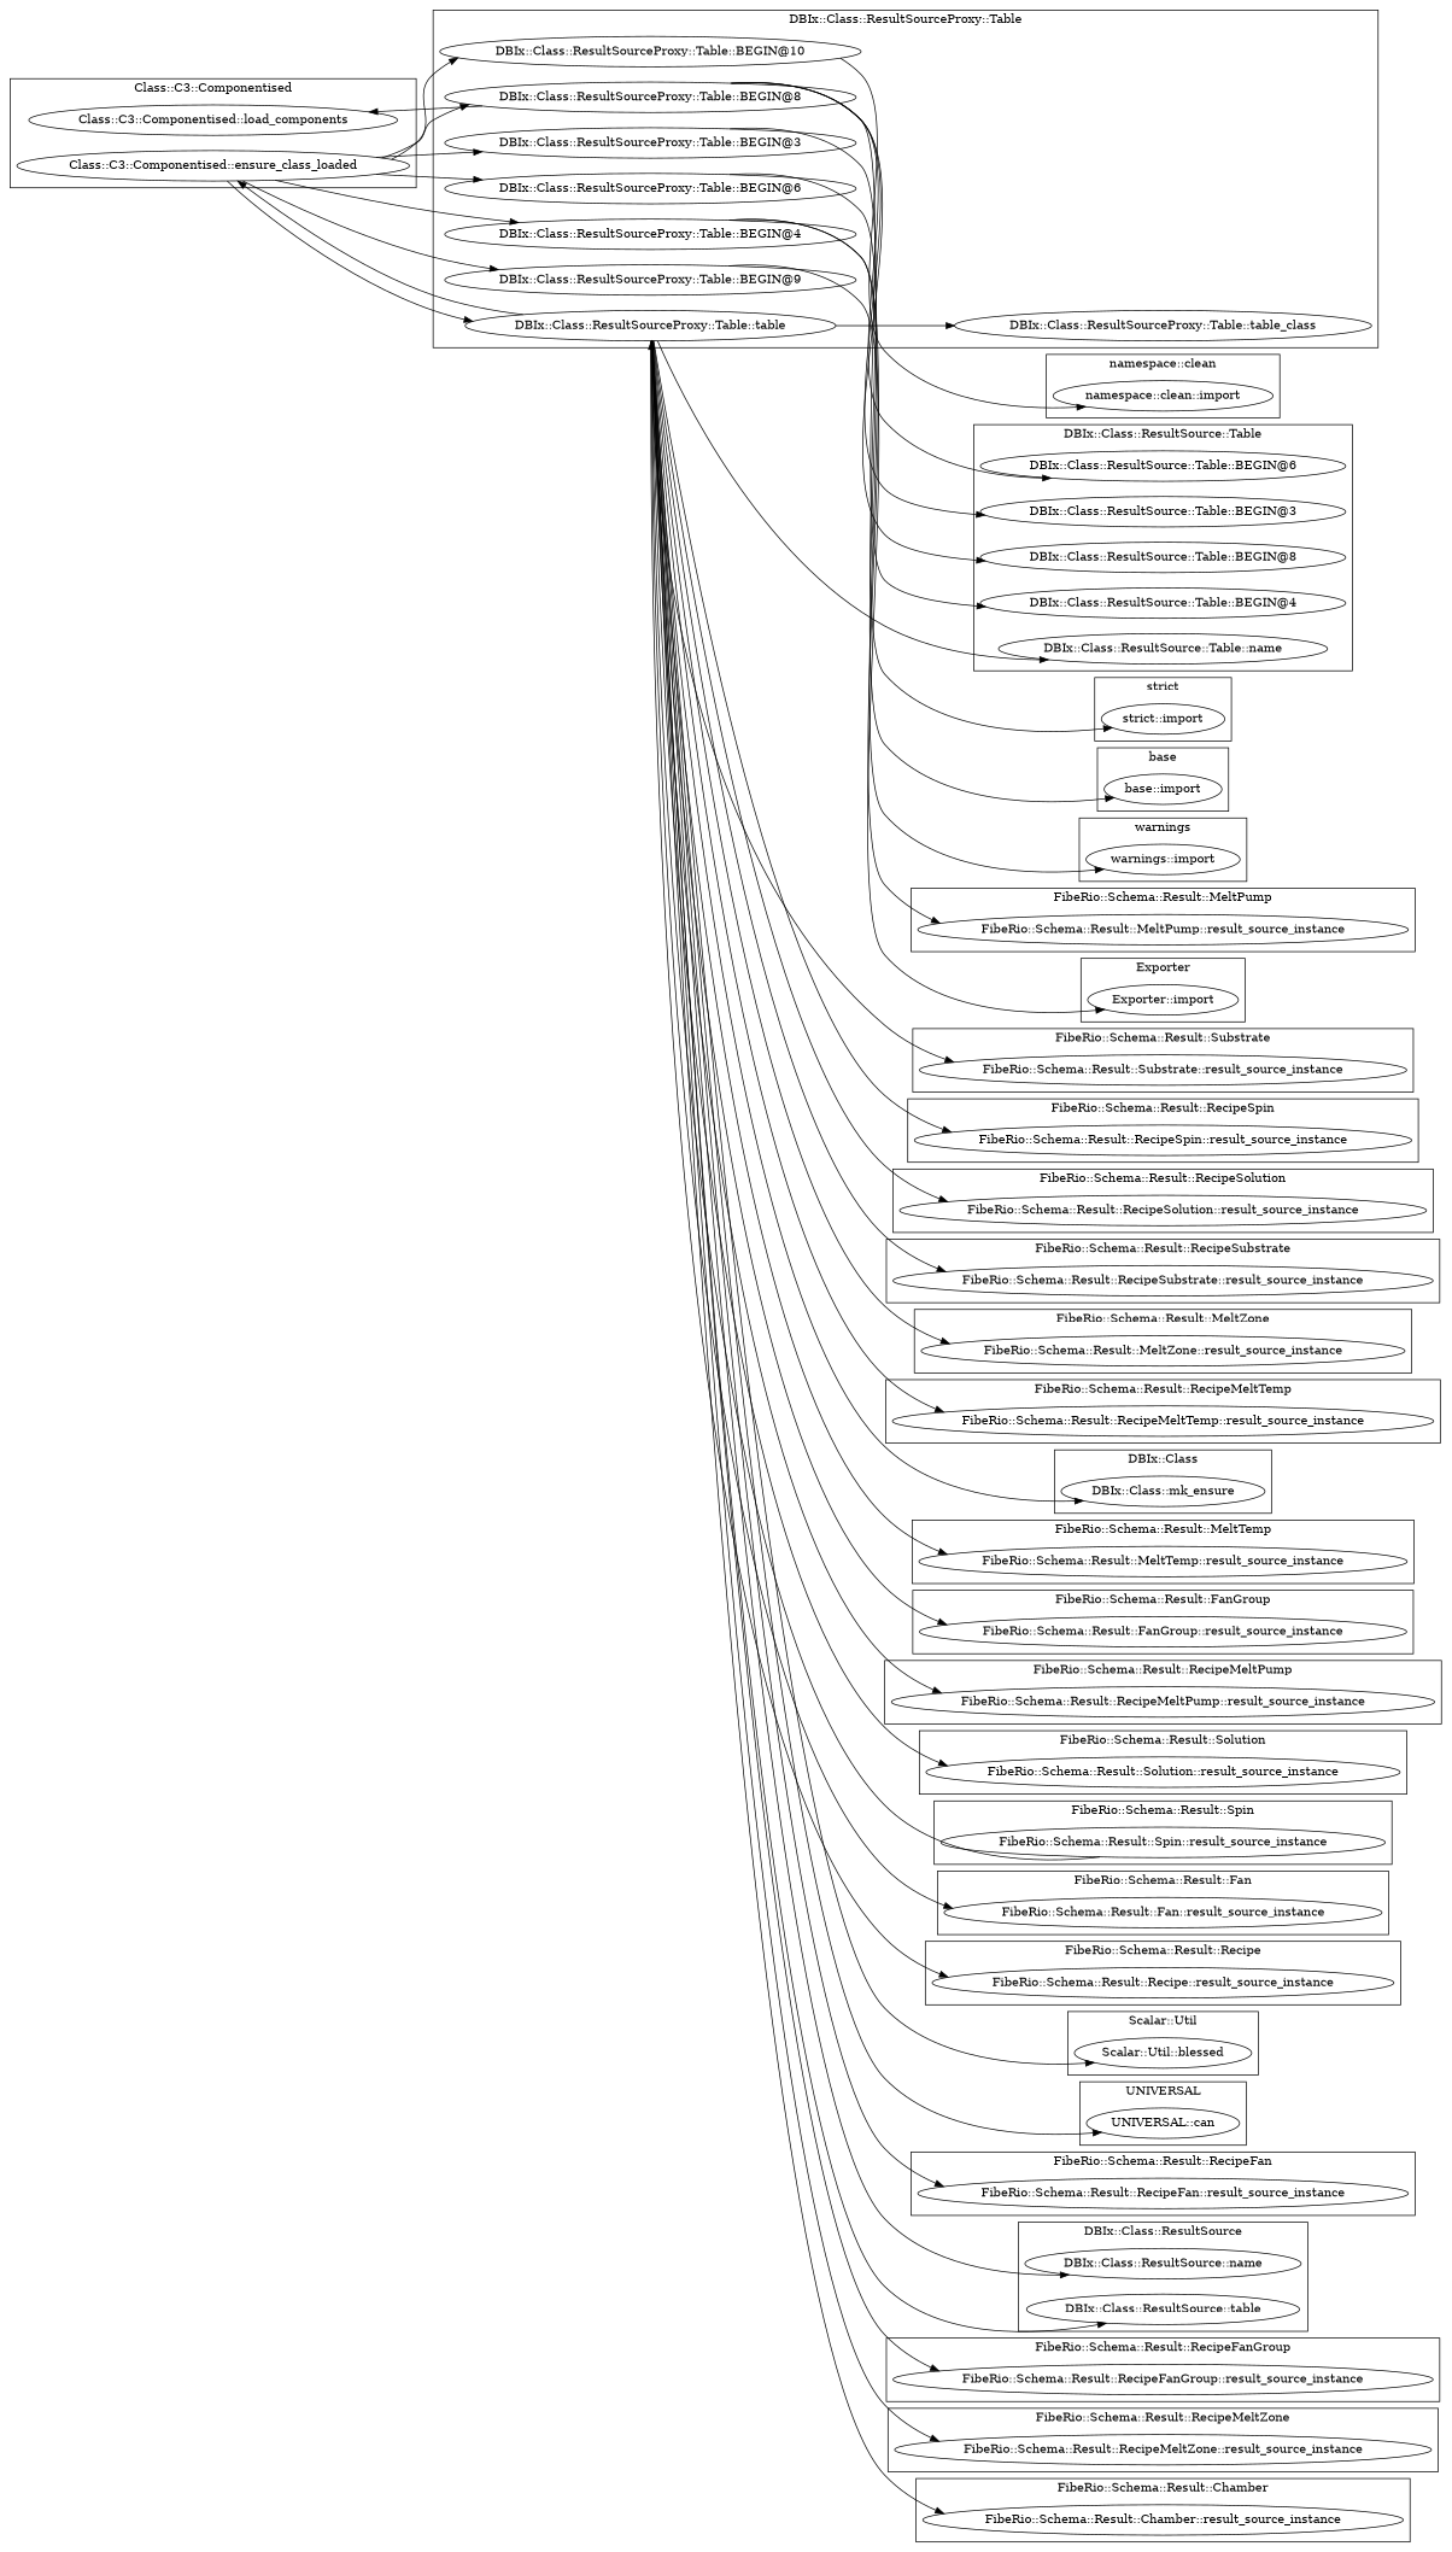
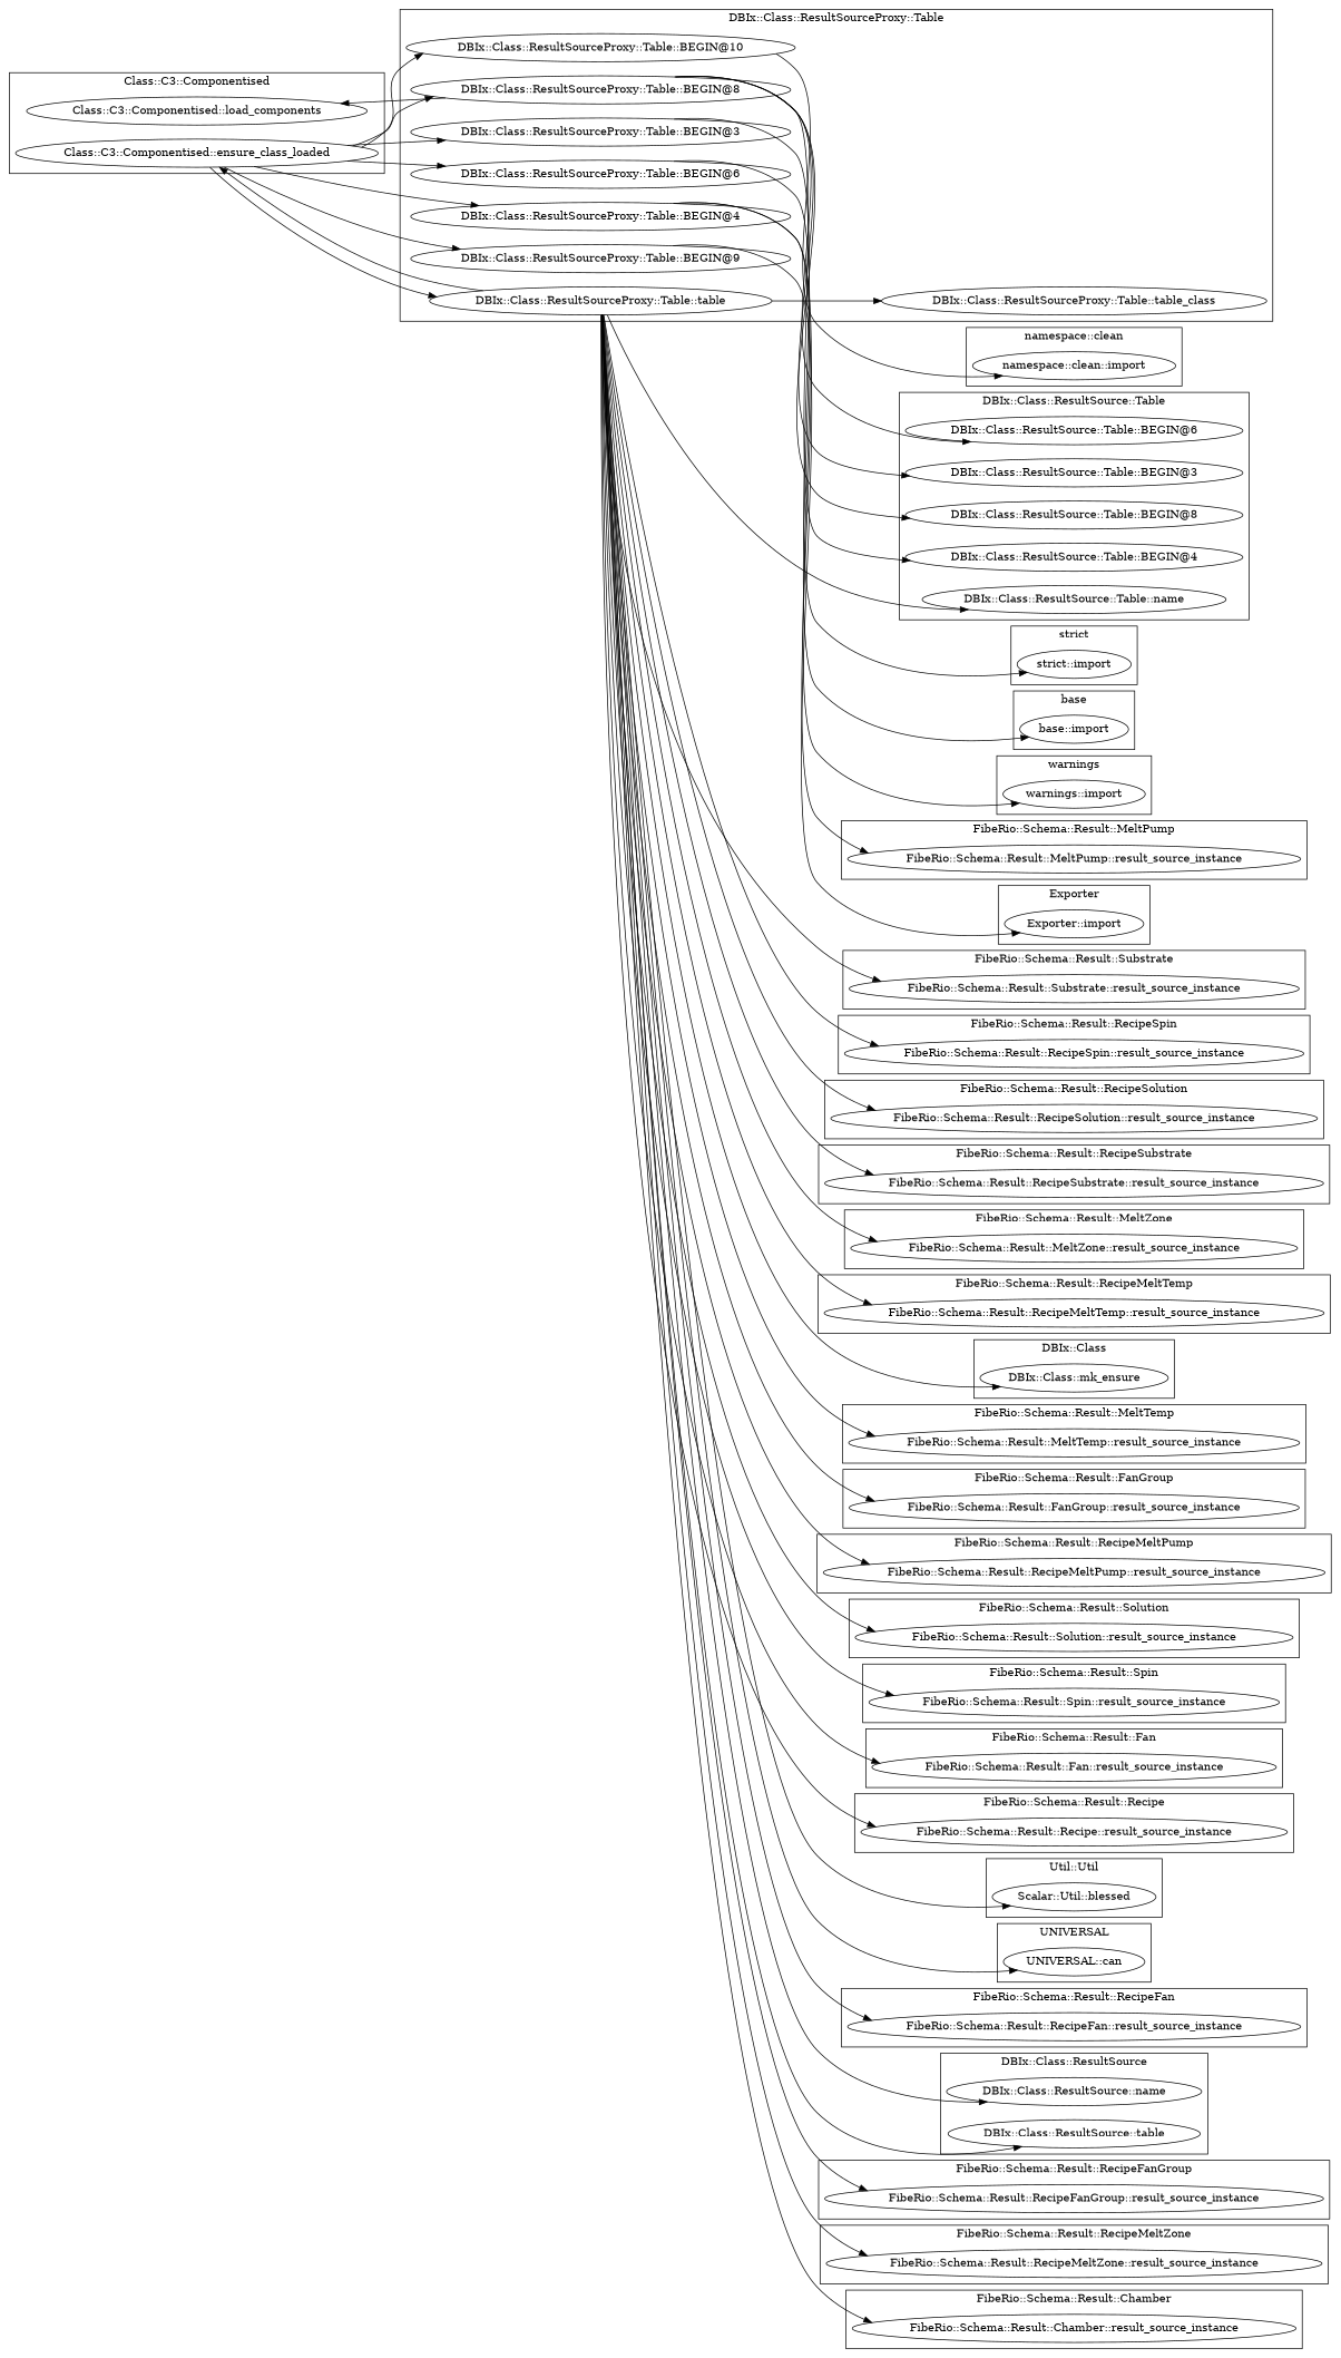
  digraph {
    rankdir=LR
    "DBIx::Class::ResultSourceProxy::Table::table_class"
    "DBIx::Class::ResultSourceProxy::Table::BEGIN@10"
    "DBIx::Class::ResultSourceProxy::Table::BEGIN@8"
    "DBIx::Class::ResultSourceProxy::Table::BEGIN@3"
    "DBIx::Class::ResultSourceProxy::Table::BEGIN@6"
    "DBIx::Class::ResultSourceProxy::Table::BEGIN@4"
    "DBIx::Class::ResultSourceProxy::Table::BEGIN@9"
    "DBIx::Class::ResultSourceProxy::Table::table"
    "FibeRio::Schema::Result::Substrate::result_source_instance"
    "FibeRio::Schema::Result::RecipeSpin::result_source_instance"
    "FibeRio::Schema::Result::RecipeSolution::result_source_instance"
    "warnings::import"
    "FibeRio::Schema::Result::MeltPump::result_source_instance"
    "base::import"
    "strict::import"
    "FibeRio::Schema::Result::RecipeSubstrate::result_source_instance"
    "FibeRio::Schema::Result::MeltZone::result_source_instance"
    "FibeRio::Schema::Result::RecipeMeltTemp::result_source_instance"
    n19 [label="DBIx::Class::mk_ensure"]
    "Exporter::import"
    "FibeRio::Schema::Result::MeltTemp::result_source_instance"
    "Class::C3::Componentised::load_components"
    "Class::C3::Componentised::ensure_class_loaded"
    "FibeRio::Schema::Result::FanGroup::result_source_instance"
    "FibeRio::Schema::Result::RecipeMeltPump::result_source_instance"
    "DBIx::Class::ResultSource::Table::BEGIN@4"
    "DBIx::Class::ResultSource::Table::name"
    "DBIx::Class::ResultSource::Table::BEGIN@6"
    "DBIx::Class::ResultSource::Table::BEGIN@3"
    "DBIx::Class::ResultSource::Table::BEGIN@8"
    "FibeRio::Schema::Result::Solution::result_source_instance"
    "FibeRio::Schema::Result::Spin::result_source_instance"
    "FibeRio::Schema::Result::Fan::result_source_instance"
    "FibeRio::Schema::Result::Recipe::result_source_instance"
    "Scalar::Util::blessed"
    "UNIVERSAL::can"
    "FibeRio::Schema::Result::RecipeFan::result_source_instance"
    "DBIx::Class::ResultSource::name"
    n39 [label="DBIx::Class::ResultSource::table"]
    "FibeRio::Schema::Result::RecipeFanGroup::result_source_instance"
    "FibeRio::Schema::Result::RecipeMeltZone::result_source_instance"
    "namespace::clean::import"
    "FibeRio::Schema::Result::Chamber::result_source_instance"
    subgraph cluster_1 {
      label="DBIx::Class::ResultSourceProxy::Table"
      "DBIx::Class::ResultSourceProxy::Table::table_class"
      "DBIx::Class::ResultSourceProxy::Table::BEGIN@10"
      "DBIx::Class::ResultSourceProxy::Table::BEGIN@8"
      "DBIx::Class::ResultSourceProxy::Table::BEGIN@3"
      "DBIx::Class::ResultSourceProxy::Table::BEGIN@6"
      "DBIx::Class::ResultSourceProxy::Table::BEGIN@4"
      "DBIx::Class::ResultSourceProxy::Table::BEGIN@9"
      "DBIx::Class::ResultSourceProxy::Table::table"
    }
    subgraph cluster_2 {
      label="FibeRio::Schema::Result::Substrate"
      "FibeRio::Schema::Result::Substrate::result_source_instance"
    }
    subgraph cluster_3 {
      label="FibeRio::Schema::Result::RecipeSpin"
      "FibeRio::Schema::Result::RecipeSpin::result_source_instance"
    }
    subgraph cluster_4 {
      label="FibeRio::Schema::Result::RecipeSolution"
      "FibeRio::Schema::Result::RecipeSolution::result_source_instance"
    }
    subgraph cluster_5 {
      label=warnings
      "warnings::import"
    }
    subgraph cluster_6 {
      label="FibeRio::Schema::Result::MeltPump"
      "FibeRio::Schema::Result::MeltPump::result_source_instance"
    }
    subgraph cluster_7 {
      label=base
      "base::import"
    }
    subgraph cluster_8 {
      label="strict"
      "strict::import"
    }
    subgraph cluster_9 {
      label="FibeRio::Schema::Result::RecipeSubstrate"
      "FibeRio::Schema::Result::RecipeSubstrate::result_source_instance"
    }
    subgraph cluster_10 {
      label="FibeRio::Schema::Result::MeltZone"
      "FibeRio::Schema::Result::MeltZone::result_source_instance"
    }
    subgraph cluster_11 {
      label="FibeRio::Schema::Result::RecipeMeltTemp"
      "FibeRio::Schema::Result::RecipeMeltTemp::result_source_instance"
    }
    subgraph cluster_12 {
      label="DBIx::Class"
      n19
    }
    subgraph cluster_13 {
      label=Exporter
      "Exporter::import"
    }
    subgraph cluster_14 {
      label="FibeRio::Schema::Result::MeltTemp"
      "FibeRio::Schema::Result::MeltTemp::result_source_instance"
    }
    subgraph cluster_15 {
      label="Class::C3::Componentised"
      "Class::C3::Componentised::load_components"
      "Class::C3::Componentised::ensure_class_loaded"
    }
    subgraph cluster_16 {
      label="FibeRio::Schema::Result::FanGroup"
      "FibeRio::Schema::Result::FanGroup::result_source_instance"
    }
    subgraph cluster_17 {
      label="FibeRio::Schema::Result::RecipeMeltPump"
      "FibeRio::Schema::Result::RecipeMeltPump::result_source_instance"
    }
    subgraph cluster_18 {
      label="DBIx::Class::ResultSource::Table"
      "DBIx::Class::ResultSource::Table::BEGIN@4"
      "DBIx::Class::ResultSource::Table::name"
      "DBIx::Class::ResultSource::Table::BEGIN@6"
      "DBIx::Class::ResultSource::Table::BEGIN@3"
      "DBIx::Class::ResultSource::Table::BEGIN@8"
    }
    subgraph cluster_19 {
      label="FibeRio::Schema::Result::Solution"
      "FibeRio::Schema::Result::Solution::result_source_instance"
    }
    subgraph cluster_20 {
      label="FibeRio::Schema::Result::Spin"
      "FibeRio::Schema::Result::Spin::result_source_instance"
    }
    subgraph cluster_21 {
      label="FibeRio::Schema::Result::Fan"
      "FibeRio::Schema::Result::Fan::result_source_instance"
    }
    subgraph cluster_22 {
      label="FibeRio::Schema::Result::Recipe"
      "FibeRio::Schema::Result::Recipe::result_source_instance"
    }
    subgraph cluster_23 {
-     label="Scalar::Util"
+     label="Util::Util"
      "Scalar::Util::blessed"
    }
    subgraph cluster_24 {
      label=UNIVERSAL
      "UNIVERSAL::can"
    }
    subgraph cluster_25 {
      label="FibeRio::Schema::Result::RecipeFan"
      "FibeRio::Schema::Result::RecipeFan::result_source_instance"
    }
    subgraph cluster_26 {
      label="DBIx::Class::ResultSource"
      "DBIx::Class::ResultSource::name"
      n39
    }
    subgraph cluster_27 {
      label="FibeRio::Schema::Result::RecipeFanGroup"
      "FibeRio::Schema::Result::RecipeFanGroup::result_source_instance"
    }
    subgraph cluster_28 {
      label="FibeRio::Schema::Result::RecipeMeltZone"
      "FibeRio::Schema::Result::RecipeMeltZone::result_source_instance"
    }
    subgraph cluster_29 {
      label="namespace::clean"
      "namespace::clean::import"
    }
    subgraph cluster_30 {
      label="FibeRio::Schema::Result::Chamber"
      "FibeRio::Schema::Result::Chamber::result_source_instance"
    }
    "DBIx::Class::ResultSourceProxy::Table::BEGIN@10" -> "namespace::clean::import"
    "DBIx::Class::ResultSourceProxy::Table::BEGIN@8" -> "Class::C3::Componentised::load_components"
    "DBIx::Class::ResultSourceProxy::Table::BEGIN@8" -> "DBIx::Class::ResultSource::Table::BEGIN@4"
    "DBIx::Class::ResultSourceProxy::Table::BEGIN@8" -> "DBIx::Class::ResultSource::Table::BEGIN@6"
    "DBIx::Class::ResultSourceProxy::Table::BEGIN@8" -> "DBIx::Class::ResultSource::Table::BEGIN@3"
    "DBIx::Class::ResultSourceProxy::Table::BEGIN@8" -> "DBIx::Class::ResultSource::Table::BEGIN@8"
    "DBIx::Class::ResultSourceProxy::Table::BEGIN@3" -> "strict::import"
    "DBIx::Class::ResultSourceProxy::Table::BEGIN@6" -> "base::import"
    "DBIx::Class::ResultSourceProxy::Table::BEGIN@4" -> "warnings::import"
    "DBIx::Class::ResultSourceProxy::Table::BEGIN@4" -> "FibeRio::Schema::Result::MeltPump::result_source_instance"
    "DBIx::Class::ResultSourceProxy::Table::BEGIN@9" -> "Exporter::import"
    "DBIx::Class::ResultSourceProxy::Table::table" -> "DBIx::Class::ResultSourceProxy::Table::table_class"
    "DBIx::Class::ResultSourceProxy::Table::table" -> "FibeRio::Schema::Result::Substrate::result_source_instance"
    "DBIx::Class::ResultSourceProxy::Table::table" -> "FibeRio::Schema::Result::RecipeSpin::result_source_instance"
    "DBIx::Class::ResultSourceProxy::Table::table" -> "FibeRio::Schema::Result::RecipeSolution::result_source_instance"
    "DBIx::Class::ResultSourceProxy::Table::table" -> "FibeRio::Schema::Result::RecipeSubstrate::result_source_instance"
    "DBIx::Class::ResultSourceProxy::Table::table" -> "FibeRio::Schema::Result::MeltZone::result_source_instance"
    "DBIx::Class::ResultSourceProxy::Table::table" -> "FibeRio::Schema::Result::RecipeMeltTemp::result_source_instance"
    "DBIx::Class::ResultSourceProxy::Table::table" -> n19
    "DBIx::Class::ResultSourceProxy::Table::table" -> "FibeRio::Schema::Result::MeltTemp::result_source_instance"
    "DBIx::Class::ResultSourceProxy::Table::table" -> "Class::C3::Componentised::ensure_class_loaded"
    "DBIx::Class::ResultSourceProxy::Table::table" -> "FibeRio::Schema::Result::FanGroup::result_source_instance"
    "DBIx::Class::ResultSourceProxy::Table::table" -> "FibeRio::Schema::Result::RecipeMeltPump::result_source_instance"
    "DBIx::Class::ResultSourceProxy::Table::table" -> "DBIx::Class::ResultSource::Table::name"
    "DBIx::Class::ResultSourceProxy::Table::table" -> "FibeRio::Schema::Result::Solution::result_source_instance"
-   "FibeRio::Schema::Result::Spin::result_source_instance" -> "DBIx::Class::ResultSourceProxy::Table::table"
+   "DBIx::Class::ResultSourceProxy::Table::table" -> "FibeRio::Schema::Result::Spin::result_source_instance"
    "DBIx::Class::ResultSourceProxy::Table::table" -> "FibeRio::Schema::Result::Fan::result_source_instance"
    "DBIx::Class::ResultSourceProxy::Table::table" -> "FibeRio::Schema::Result::Recipe::result_source_instance"
    "DBIx::Class::ResultSourceProxy::Table::table" -> "Scalar::Util::blessed"
    "DBIx::Class::ResultSourceProxy::Table::table" -> "UNIVERSAL::can"
    "DBIx::Class::ResultSourceProxy::Table::table" -> "FibeRio::Schema::Result::RecipeFan::result_source_instance"
    "DBIx::Class::ResultSourceProxy::Table::table" -> "DBIx::Class::ResultSource::name"
    "DBIx::Class::ResultSourceProxy::Table::table" -> n39
    "DBIx::Class::ResultSourceProxy::Table::table" -> "FibeRio::Schema::Result::RecipeFanGroup::result_source_instance"
    "DBIx::Class::ResultSourceProxy::Table::table" -> "FibeRio::Schema::Result::RecipeMeltZone::result_source_instance"
    "DBIx::Class::ResultSourceProxy::Table::table" -> "FibeRio::Schema::Result::Chamber::result_source_instance"
    "Class::C3::Componentised::ensure_class_loaded" -> "DBIx::Class::ResultSourceProxy::Table::BEGIN@10"
    "Class::C3::Componentised::ensure_class_loaded" -> "DBIx::Class::ResultSourceProxy::Table::BEGIN@8"
    "Class::C3::Componentised::ensure_class_loaded" -> "DBIx::Class::ResultSourceProxy::Table::BEGIN@3"
    "Class::C3::Componentised::ensure_class_loaded" -> "DBIx::Class::ResultSourceProxy::Table::BEGIN@6"
    "Class::C3::Componentised::ensure_class_loaded" -> "DBIx::Class::ResultSourceProxy::Table::BEGIN@4"
    "Class::C3::Componentised::ensure_class_loaded" -> "DBIx::Class::ResultSourceProxy::Table::BEGIN@9"
    "Class::C3::Componentised::ensure_class_loaded" -> "DBIx::Class::ResultSourceProxy::Table::table"
  }
